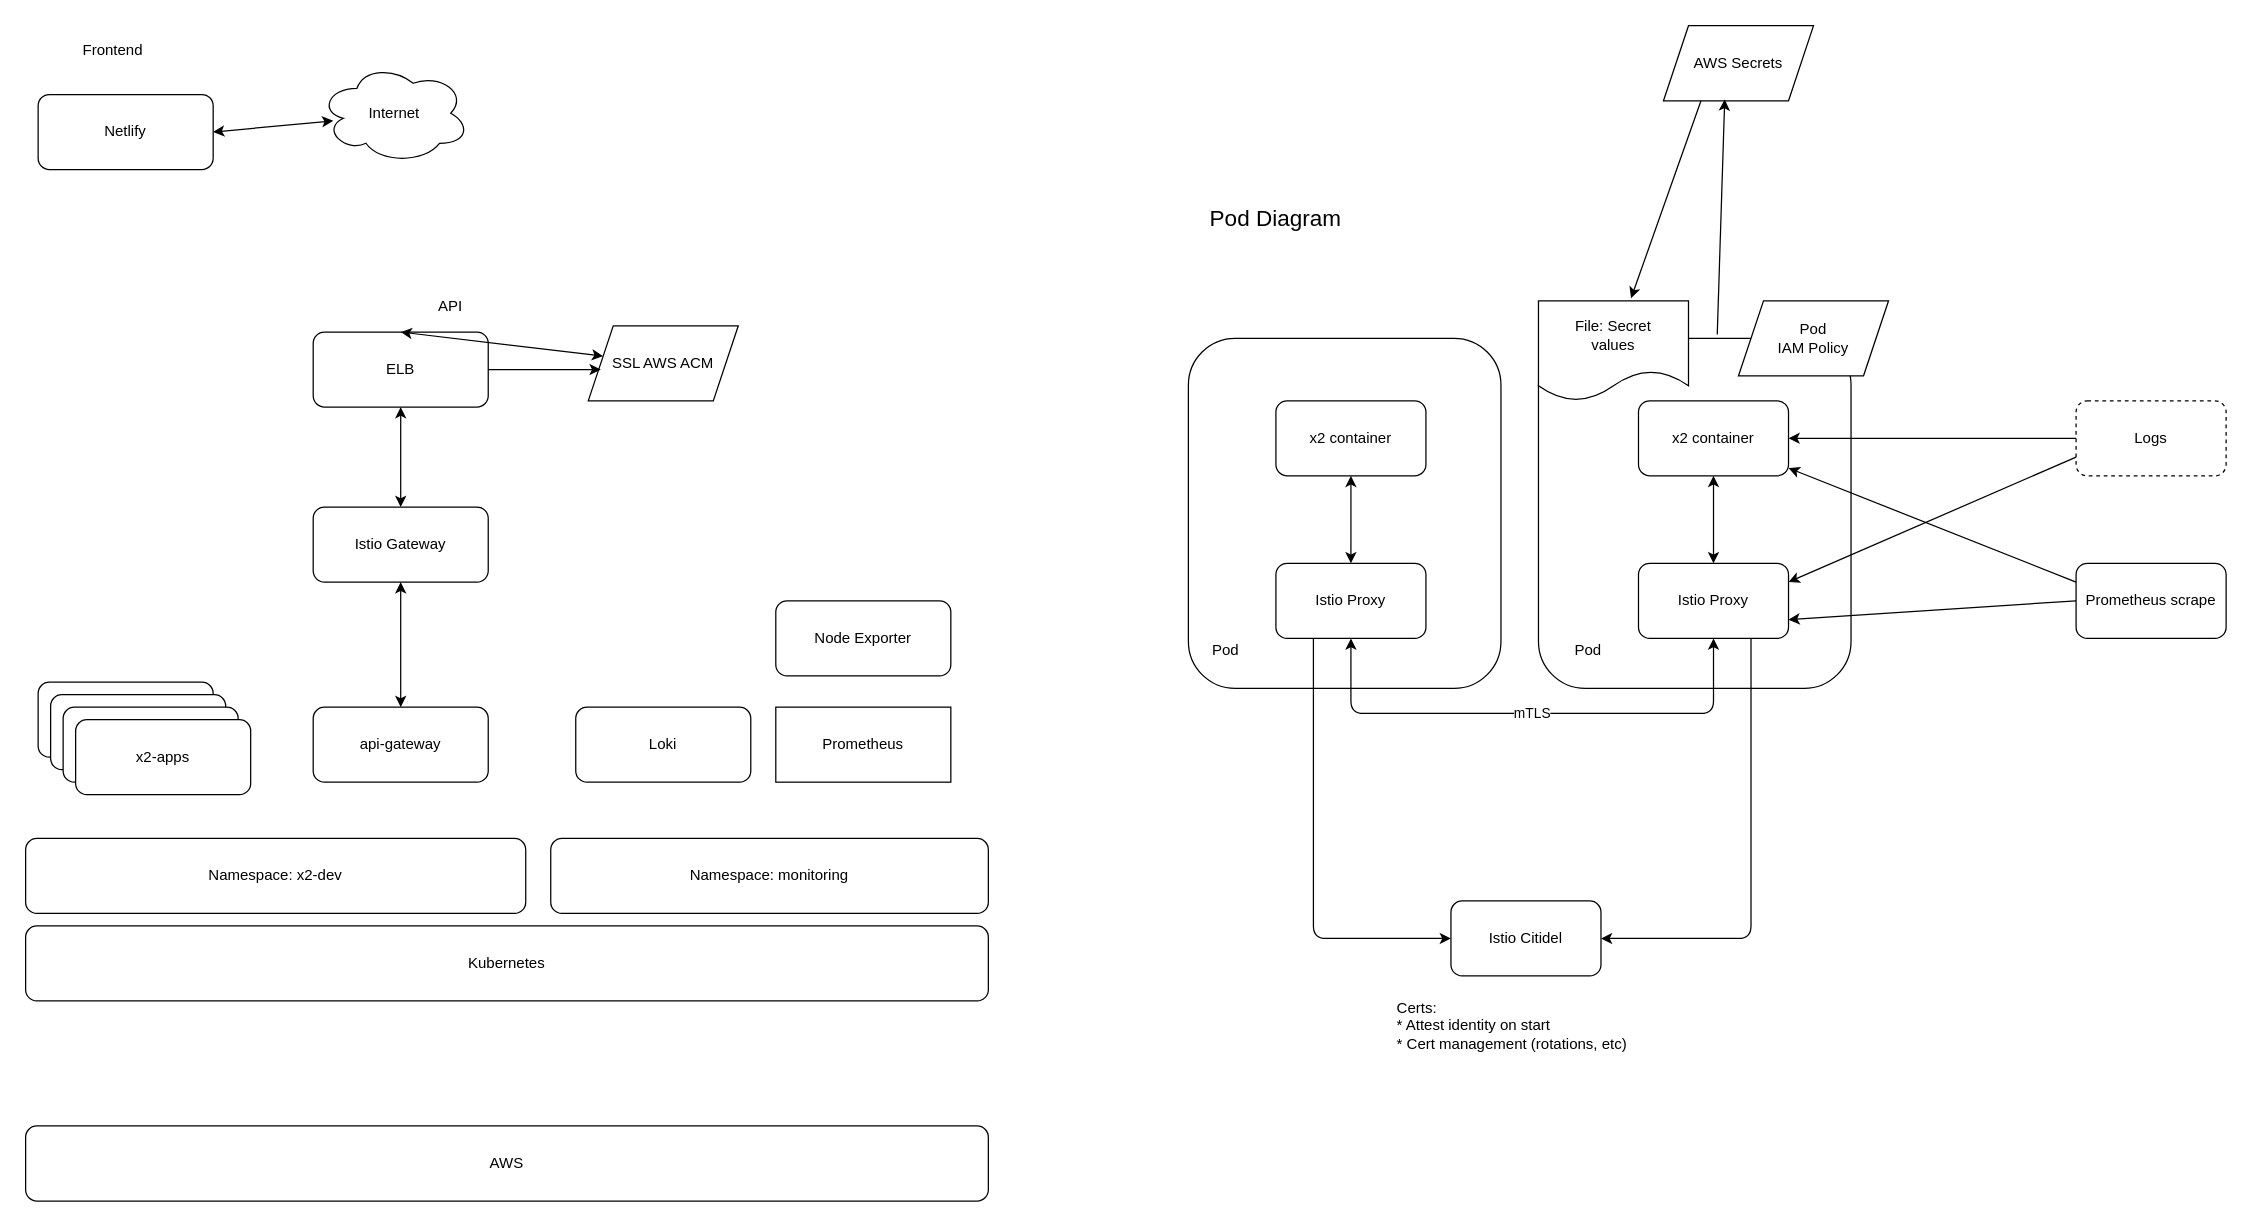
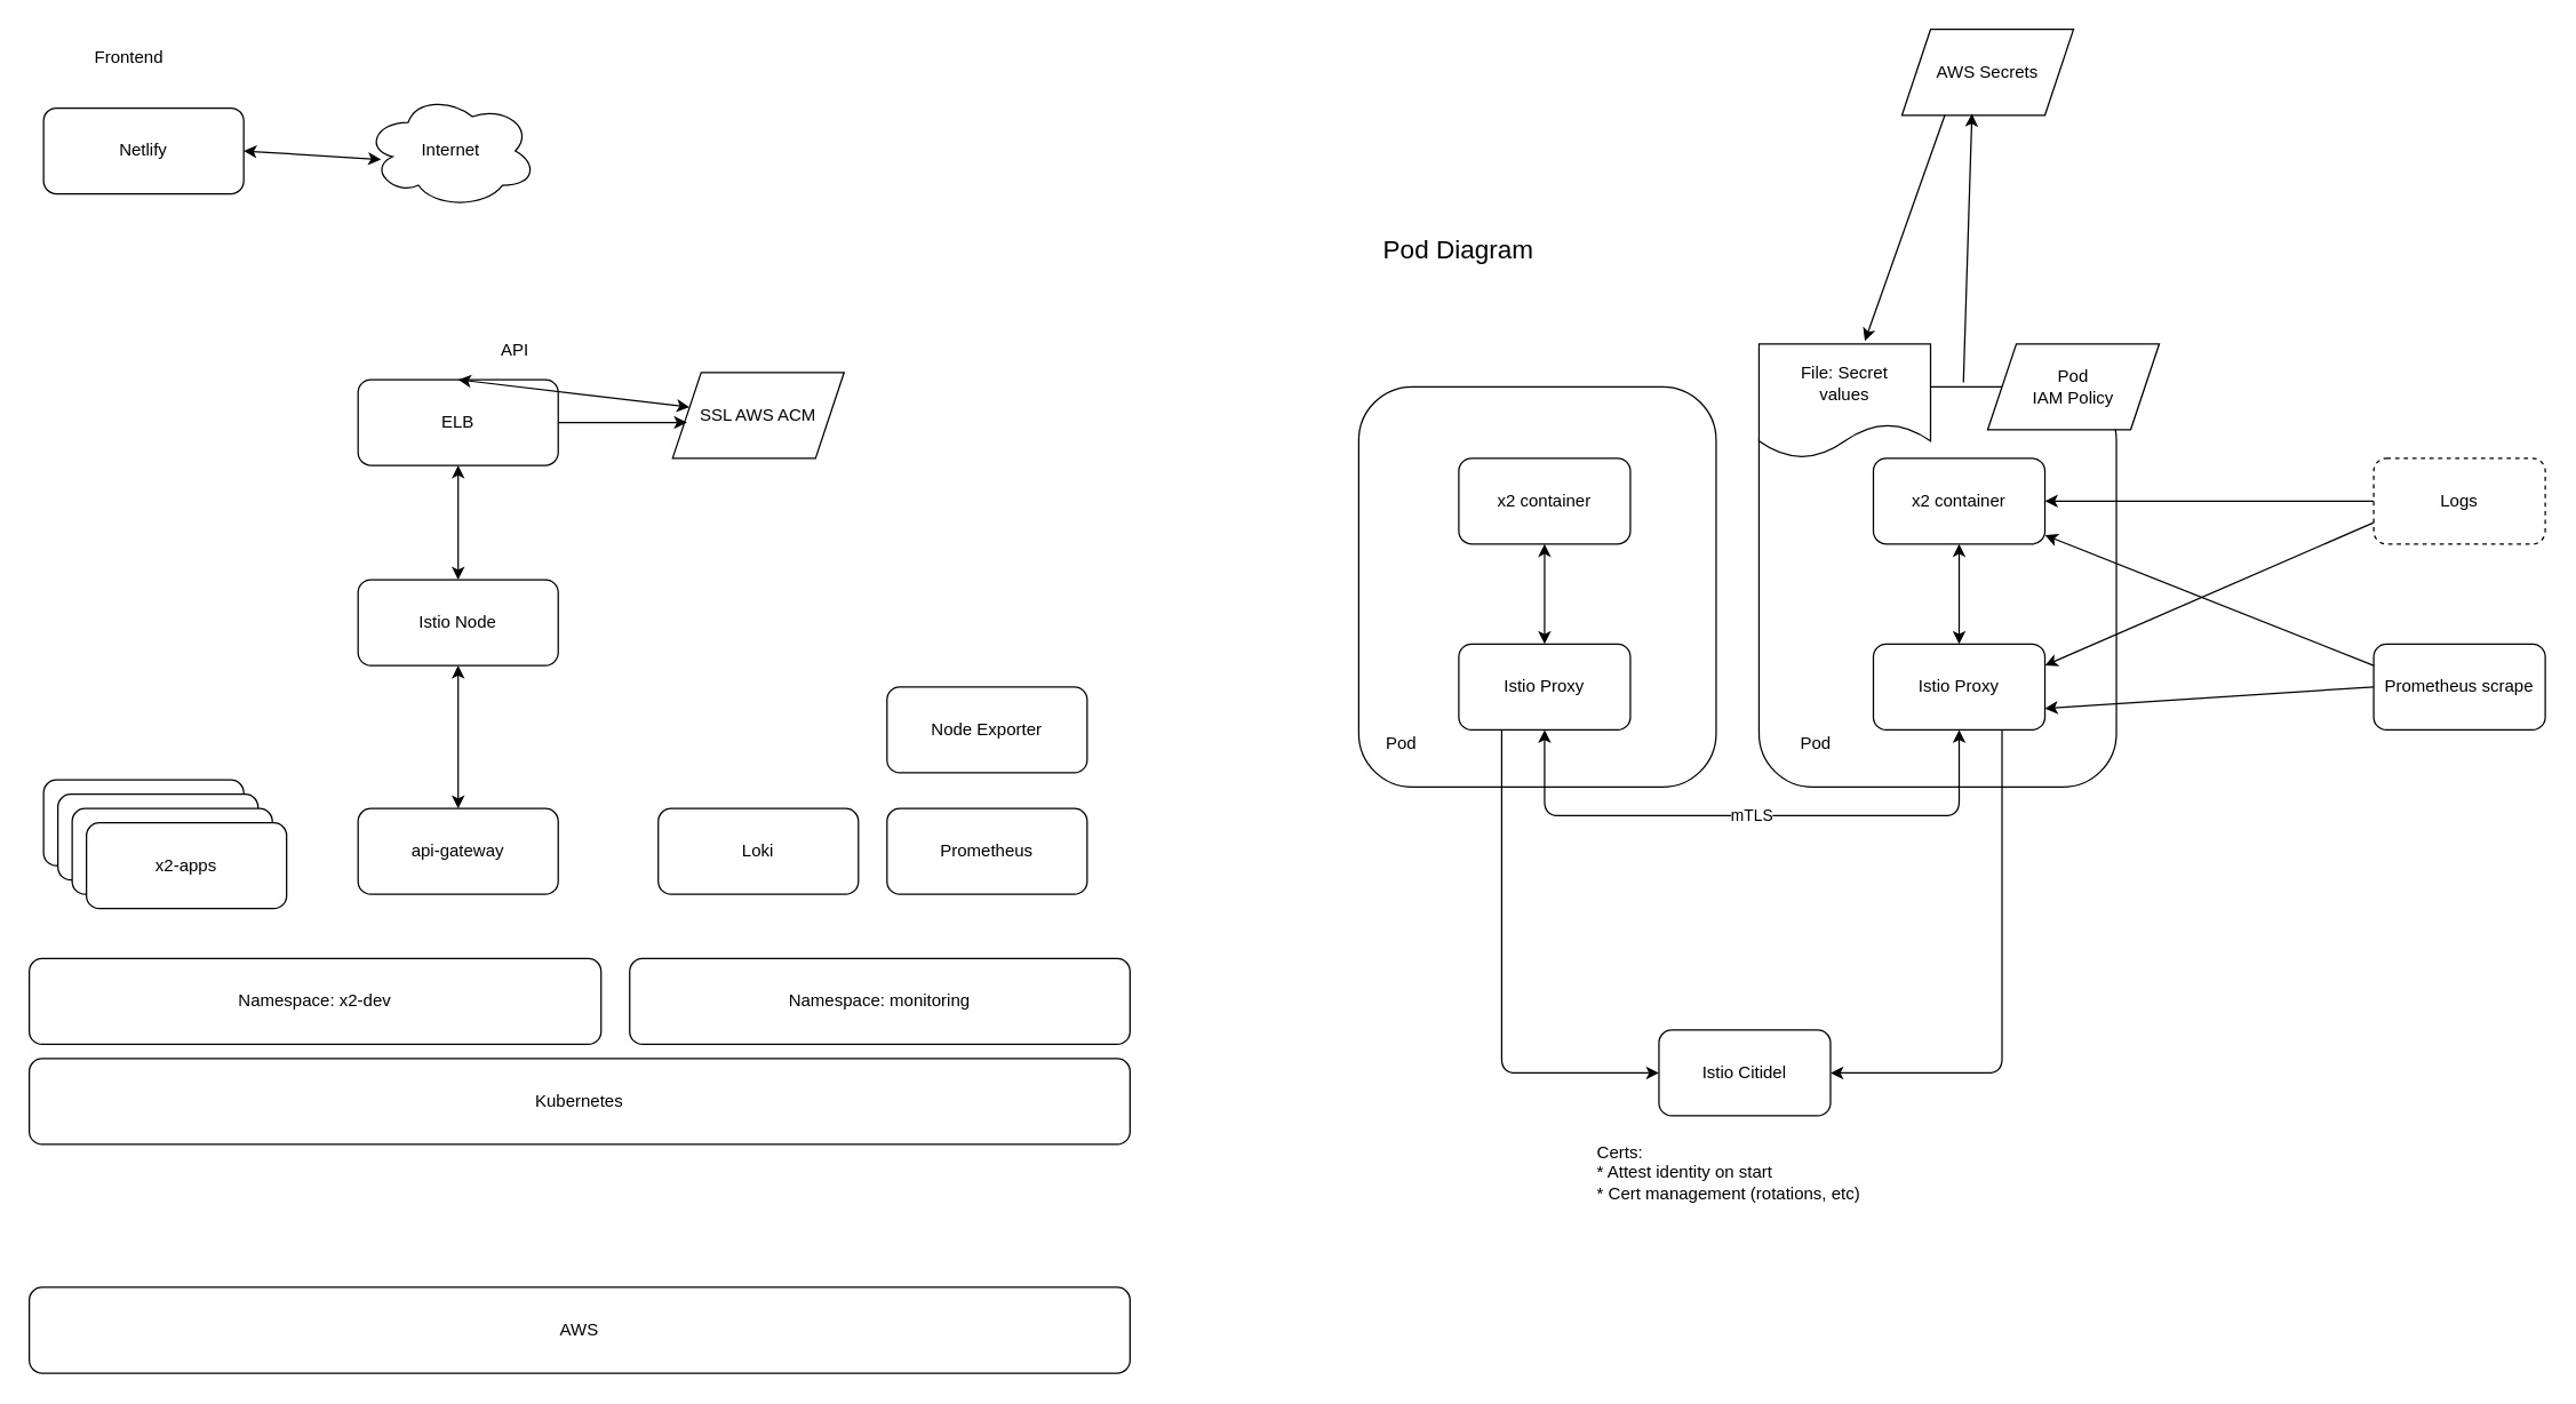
  <mxCell id="0" />
  <mxCell id="1" parent="0" />
  <mxCell id="2" value="" style="rounded=1;whiteSpace=wrap;html=1;" vertex="1" parent="1"><mxGeometry x="1230" y="270" width="250" height="280" as="geometry" /></mxCell>
  <mxCell id="3" value="" style="rounded=1;whiteSpace=wrap;html=1;" vertex="1" parent="1"><mxGeometry x="950" y="270" width="250" height="280" as="geometry" /></mxCell>
  <mxCell id="4" value="AWS" style="rounded=1;whiteSpace=wrap;html=1;" vertex="1" parent="1"><mxGeometry x="20" y="900" width="770" height="60" as="geometry" /></mxCell>
  <mxCell id="5" value="Kubernetes" style="rounded=1;whiteSpace=wrap;html=1;" vertex="1" parent="1"><mxGeometry x="20" y="740" width="770" height="60" as="geometry" /></mxCell>
  <mxCell id="6" value="Namespace: x2-dev" style="rounded=1;whiteSpace=wrap;html=1;" vertex="1" parent="1"><mxGeometry x="20" y="670" width="400" height="60" as="geometry" /></mxCell>
  <mxCell id="7" value="" style="rounded=1;whiteSpace=wrap;html=1;" vertex="1" parent="1"><mxGeometry x="30" y="545" width="140" height="60" as="geometry" /></mxCell>
  <mxCell id="8" value="" style="rounded=1;whiteSpace=wrap;html=1;" vertex="1" parent="1"><mxGeometry x="40" y="555" width="140" height="60" as="geometry" /></mxCell>
  <mxCell id="9" value="" style="rounded=1;whiteSpace=wrap;html=1;" vertex="1" parent="1"><mxGeometry x="50" y="565" width="140" height="60" as="geometry" /></mxCell>
  <mxCell id="10" value="x2-apps" style="rounded=1;whiteSpace=wrap;html=1;" vertex="1" parent="1"><mxGeometry x="60" y="575" width="140" height="60" as="geometry" /></mxCell>
  <mxCell id="11" value="&lt;div&gt;api-gateway&lt;/div&gt;" style="rounded=1;whiteSpace=wrap;html=1;" vertex="1" parent="1"><mxGeometry x="250" y="565" width="140" height="60" as="geometry" /></mxCell>
- <mxCell id="12" value="&lt;div&gt;Istio Gateway&lt;br&gt;&lt;/div&gt;" style="rounded=1;whiteSpace=wrap;html=1;" vertex="1" parent="1"><mxGeometry x="250" y="405" width="140" height="60" as="geometry" /></mxCell>
+ <mxCell id="12" value="&lt;div&gt;Istio Node&lt;br&gt;&lt;/div&gt;" style="rounded=1;whiteSpace=wrap;html=1;" vertex="1" parent="1"><mxGeometry x="250" y="405" width="140" height="60" as="geometry" /></mxCell>
  <mxCell id="13" value="&lt;div&gt;ELB&lt;/div&gt;" style="rounded=1;whiteSpace=wrap;html=1;" vertex="1" parent="1"><mxGeometry x="250" y="265" width="140" height="60" as="geometry" /></mxCell>
- <mxCell id="14" value="Internet" style="ellipse;shape=cloud;whiteSpace=wrap;html=1;" vertex="1" parent="1"><mxGeometry x="255" y="50" width="120" height="80" as="geometry" /></mxCell>
+ <mxCell id="14" value="Internet" style="ellipse;shape=cloud;whiteSpace=wrap;html=1;" vertex="1" parent="1"><mxGeometry x="255" y="65" width="120" height="80" as="geometry" /></mxCell>
  <mxCell id="15" value="x2 container" style="rounded=1;whiteSpace=wrap;html=1;" vertex="1" parent="1"><mxGeometry x="1020" y="320" width="120" height="60" as="geometry" /></mxCell>
  <mxCell id="16" value="Istio Proxy" style="rounded=1;whiteSpace=wrap;html=1;" vertex="1" parent="1"><mxGeometry x="1020" y="450" width="120" height="60" as="geometry" /></mxCell>
  <mxCell id="17" value="" style="endArrow=classic;startArrow=classic;html=1;entryX=0.5;entryY=1;entryDx=0;entryDy=0;exitX=0.5;exitY=0;exitDx=0;exitDy=0;" edge="1" parent="1" source="16" target="15"><mxGeometry width="50" height="50" relative="1" as="geometry"><mxPoint x="950" y="480" as="sourcePoint" /><mxPoint x="1000" y="430" as="targetPoint" /></mxGeometry></mxCell>
  <mxCell id="18" value="x2 container" style="rounded=1;whiteSpace=wrap;html=1;" vertex="1" parent="1"><mxGeometry x="1310" y="320" width="120" height="60" as="geometry" /></mxCell>
  <mxCell id="19" value="Istio Proxy" style="rounded=1;whiteSpace=wrap;html=1;" vertex="1" parent="1"><mxGeometry x="1310" y="450" width="120" height="60" as="geometry" /></mxCell>
  <mxCell id="20" value="" style="endArrow=classic;startArrow=classic;html=1;entryX=0.5;entryY=1;entryDx=0;entryDy=0;exitX=0.5;exitY=0;exitDx=0;exitDy=0;" edge="1" parent="1" source="19" target="18"><mxGeometry width="50" height="50" relative="1" as="geometry"><mxPoint x="1240" y="480" as="sourcePoint" /><mxPoint x="1290" y="430" as="targetPoint" /></mxGeometry></mxCell>
  <mxCell id="21" value="mTLS" style="endArrow=classic;startArrow=classic;html=1;exitX=0.5;exitY=1;exitDx=0;exitDy=0;entryX=0.5;entryY=1;entryDx=0;entryDy=0;" edge="1" parent="1" source="16" target="19"><mxGeometry width="50" height="50" relative="1" as="geometry"><mxPoint x="1220" y="620" as="sourcePoint" /><mxPoint x="1270" y="570" as="targetPoint" /><Array as="points"><mxPoint x="1080" y="570" /><mxPoint x="1370" y="570" /></Array></mxGeometry></mxCell>
  <mxCell id="22" value="Pod" style="text;html=1;strokeColor=none;fillColor=none;align=center;verticalAlign=middle;whiteSpace=wrap;rounded=0;" vertex="1" parent="1"><mxGeometry x="960" y="510" width="40" height="20" as="geometry" /></mxCell>
  <mxCell id="23" value="Pod" style="text;html=1;strokeColor=none;fillColor=none;align=center;verticalAlign=middle;whiteSpace=wrap;rounded=0;" vertex="1" parent="1"><mxGeometry x="1250" y="510" width="40" height="20" as="geometry" /></mxCell>
  <mxCell id="24" value="" style="endArrow=classic;startArrow=classic;html=1;entryX=0.5;entryY=1;entryDx=0;entryDy=0;" edge="1" parent="1" target="12"><mxGeometry width="50" height="50" relative="1" as="geometry"><mxPoint x="320" y="565" as="sourcePoint" /><mxPoint x="350" y="485" as="targetPoint" /></mxGeometry></mxCell>
  <mxCell id="25" value="" style="endArrow=classic;startArrow=classic;html=1;entryX=0.5;entryY=1;entryDx=0;entryDy=0;" edge="1" parent="1" target="13"><mxGeometry width="50" height="50" relative="1" as="geometry"><mxPoint x="320" y="405" as="sourcePoint" /><mxPoint x="319.5" y="365" as="targetPoint" /></mxGeometry></mxCell>
  <mxCell id="26" value="" style="endArrow=classic;startArrow=classic;html=1;exitX=0.5;exitY=0;exitDx=0;exitDy=0;" edge="1" parent="1" source="13" target="46"><mxGeometry width="50" height="50" relative="1" as="geometry"><mxPoint x="319.5" y="235" as="sourcePoint" /><mxPoint x="319.5" y="155" as="targetPoint" /></mxGeometry></mxCell>
  <mxCell id="27" value="&lt;font style=&quot;font-size: 18px&quot;&gt;Pod Diagram&lt;/font&gt;" style="text;html=1;strokeColor=none;fillColor=none;align=center;verticalAlign=middle;whiteSpace=wrap;rounded=0;" vertex="1" parent="1"><mxGeometry x="925" y="145" width="190" height="60" as="geometry" /></mxCell>
  <mxCell id="28" value="Namespace: monitoring" style="rounded=1;whiteSpace=wrap;html=1;" vertex="1" parent="1"><mxGeometry x="440" y="670" width="350" height="60" as="geometry" /></mxCell>
  <mxCell id="29" value="Loki" style="rounded=1;whiteSpace=wrap;html=1;" vertex="1" parent="1"><mxGeometry x="460" y="565" width="140" height="60" as="geometry" /></mxCell>
- <mxCell id="30" value="Prometheus" style="whiteSpace=wrap;html=1;rounded=0;" vertex="1" parent="1"><mxGeometry x="620" y="565" width="140" height="60" as="geometry" /></mxCell>
+ <mxCell id="30" value="Prometheus" style="rounded=1;whiteSpace=wrap;html=1;" vertex="1" parent="1"><mxGeometry x="620" y="565" width="140" height="60" as="geometry" /></mxCell>
  <mxCell id="31" value="Node Exporter" style="rounded=1;whiteSpace=wrap;html=1;" vertex="1" parent="1"><mxGeometry x="620" y="480" width="140" height="60" as="geometry" /></mxCell>
  <mxCell id="32" value="Netlify" style="rounded=1;whiteSpace=wrap;html=1;" vertex="1" parent="1"><mxGeometry x="30" y="75" width="140" height="60" as="geometry" /></mxCell>
  <mxCell id="33" value="" style="endArrow=classic;startArrow=classic;html=1;entryX=0.092;entryY=0.575;entryDx=0;entryDy=0;entryPerimeter=0;exitX=1;exitY=0.5;exitDx=0;exitDy=0;" edge="1" parent="1" source="32" target="14"><mxGeometry width="50" height="50" relative="1" as="geometry"><mxPoint x="190" y="60" as="sourcePoint" /><mxPoint x="240" y="10" as="targetPoint" /></mxGeometry></mxCell>
  <mxCell id="34" value="Frontend" style="text;html=1;strokeColor=none;fillColor=none;align=center;verticalAlign=middle;whiteSpace=wrap;rounded=0;" vertex="1" parent="1"><mxGeometry x="70" y="30" width="40" height="20" as="geometry" /></mxCell>
  <mxCell id="35" value="API" style="text;html=1;strokeColor=none;fillColor=none;align=center;verticalAlign=middle;whiteSpace=wrap;rounded=0;" vertex="1" parent="1"><mxGeometry x="340" y="235" width="40" height="20" as="geometry" /></mxCell>
  <mxCell id="36" value="Logs" style="rounded=1;whiteSpace=wrap;html=1;dashed=1;" vertex="1" parent="1"><mxGeometry x="1660" y="320" width="120" height="60" as="geometry" /></mxCell>
  <mxCell id="37" value="Prometheus scrape" style="rounded=1;whiteSpace=wrap;html=1;" vertex="1" parent="1"><mxGeometry x="1660" y="450" width="120" height="60" as="geometry" /></mxCell>
  <mxCell id="38" value="" style="endArrow=classic;html=1;exitX=0;exitY=0.5;exitDx=0;exitDy=0;entryX=1;entryY=0.5;entryDx=0;entryDy=0;" edge="1" parent="1" source="36" target="18"><mxGeometry width="50" height="50" relative="1" as="geometry"><mxPoint x="1580" y="370" as="sourcePoint" /><mxPoint x="1630" y="320" as="targetPoint" /></mxGeometry></mxCell>
  <mxCell id="39" value="" style="endArrow=classic;html=1;exitX=0;exitY=0.75;exitDx=0;exitDy=0;entryX=1;entryY=0.25;entryDx=0;entryDy=0;" edge="1" parent="1" source="36" target="19"><mxGeometry width="50" height="50" relative="1" as="geometry"><mxPoint x="1670" y="360" as="sourcePoint" /><mxPoint x="1440" y="360" as="targetPoint" /></mxGeometry></mxCell>
  <mxCell id="40" value="" style="endArrow=classic;html=1;exitX=0;exitY=0.5;exitDx=0;exitDy=0;entryX=1;entryY=0.75;entryDx=0;entryDy=0;" edge="1" parent="1" source="37" target="19"><mxGeometry width="50" height="50" relative="1" as="geometry"><mxPoint x="1670" y="375" as="sourcePoint" /><mxPoint x="1439.04" y="497.02" as="targetPoint" /></mxGeometry></mxCell>
  <mxCell id="41" value="" style="endArrow=classic;html=1;exitX=0;exitY=0.5;exitDx=0;exitDy=0;" edge="1" parent="1" target="18"><mxGeometry width="50" height="50" relative="1" as="geometry"><mxPoint x="1660" y="465" as="sourcePoint" /><mxPoint x="1430" y="480" as="targetPoint" /></mxGeometry></mxCell>
  <mxCell id="42" value="Istio Citidel" style="rounded=1;whiteSpace=wrap;html=1;" vertex="1" parent="1"><mxGeometry x="1160" y="720" width="120" height="60" as="geometry" /></mxCell>
  <mxCell id="43" value="" style="endArrow=classic;html=1;exitX=0.25;exitY=1;exitDx=0;exitDy=0;entryX=0;entryY=0.5;entryDx=0;entryDy=0;" edge="1" parent="1" source="16" target="42"><mxGeometry width="50" height="50" relative="1" as="geometry"><mxPoint x="1030" y="710" as="sourcePoint" /><mxPoint x="1050" y="760" as="targetPoint" /><Array as="points"><mxPoint x="1050" y="750" /></Array></mxGeometry></mxCell>
  <mxCell id="44" value="" style="endArrow=classic;html=1;exitX=0.75;exitY=1;exitDx=0;exitDy=0;entryX=1;entryY=0.5;entryDx=0;entryDy=0;" edge="1" parent="1" source="19" target="42"><mxGeometry width="50" height="50" relative="1" as="geometry"><mxPoint x="1410" y="710" as="sourcePoint" /><mxPoint x="1460" y="660" as="targetPoint" /><Array as="points"><mxPoint x="1400" y="750" /></Array></mxGeometry></mxCell>
  <mxCell id="45" value="&lt;div align=&quot;left&quot;&gt;Certs:&lt;/div&gt;&lt;div align=&quot;left&quot;&gt;* Attest identity on start&lt;/div&gt;&lt;div align=&quot;left&quot;&gt;* Cert management (rotations, etc)&lt;br&gt;&lt;/div&gt;" style="text;html=1;strokeColor=none;fillColor=none;align=left;verticalAlign=middle;whiteSpace=wrap;rounded=0;" vertex="1" parent="1"><mxGeometry x="1115" y="810" width="280" height="20" as="geometry" /></mxCell>
  <mxCell id="46" value="SSL AWS ACM" style="shape=parallelogram;perimeter=parallelogramPerimeter;whiteSpace=wrap;html=1;fixedSize=1;" vertex="1" parent="1"><mxGeometry x="470" y="260" width="120" height="60" as="geometry" /></mxCell>
  <mxCell id="47" value="" style="endArrow=classic;html=1;exitX=1;exitY=0.5;exitDx=0;exitDy=0;" edge="1" parent="1" source="13"><mxGeometry width="50" height="50" relative="1" as="geometry"><mxPoint x="430" y="290" as="sourcePoint" /><mxPoint x="480" y="295" as="targetPoint" /></mxGeometry></mxCell>
  <mxCell id="48" value="AWS Secrets" style="shape=parallelogram;perimeter=parallelogramPerimeter;whiteSpace=wrap;html=1;fixedSize=1;" vertex="1" parent="1"><mxGeometry x="1330" y="20" width="120" height="60" as="geometry" /></mxCell>
  <mxCell id="49" value="&lt;div&gt;Pod&lt;br&gt;&lt;/div&gt;&lt;div&gt;IAM Policy&lt;/div&gt;" style="shape=parallelogram;perimeter=parallelogramPerimeter;whiteSpace=wrap;html=1;fixedSize=1;" vertex="1" parent="1"><mxGeometry x="1390" y="240" width="120" height="60" as="geometry" /></mxCell>
  <mxCell id="50" value="" style="endArrow=classic;html=1;exitX=0.572;exitY=-0.011;exitDx=0;exitDy=0;exitPerimeter=0;entryX=0.408;entryY=0.983;entryDx=0;entryDy=0;entryPerimeter=0;" edge="1" parent="1" source="2" target="48"><mxGeometry width="50" height="50" relative="1" as="geometry"><mxPoint x="1521.96" y="117.98" as="sourcePoint" /><mxPoint x="1580" y="70" as="targetPoint" /></mxGeometry></mxCell>
  <mxCell id="51" value="&lt;div&gt;File: Secret&lt;/div&gt;&lt;div&gt;values&lt;br&gt;&lt;/div&gt;" style="shape=document;whiteSpace=wrap;html=1;boundedLbl=1;" vertex="1" parent="1"><mxGeometry x="1230" y="240" width="120" height="80" as="geometry" /></mxCell>
  <mxCell id="52" value="" style="endArrow=classic;html=1;exitX=0.25;exitY=1;exitDx=0;exitDy=0;entryX=0.617;entryY=-0.025;entryDx=0;entryDy=0;entryPerimeter=0;" edge="1" parent="1" source="48" target="51"><mxGeometry width="50" height="50" relative="1" as="geometry"><mxPoint x="1270" y="210" as="sourcePoint" /><mxPoint x="1320" y="160" as="targetPoint" /></mxGeometry></mxCell>
